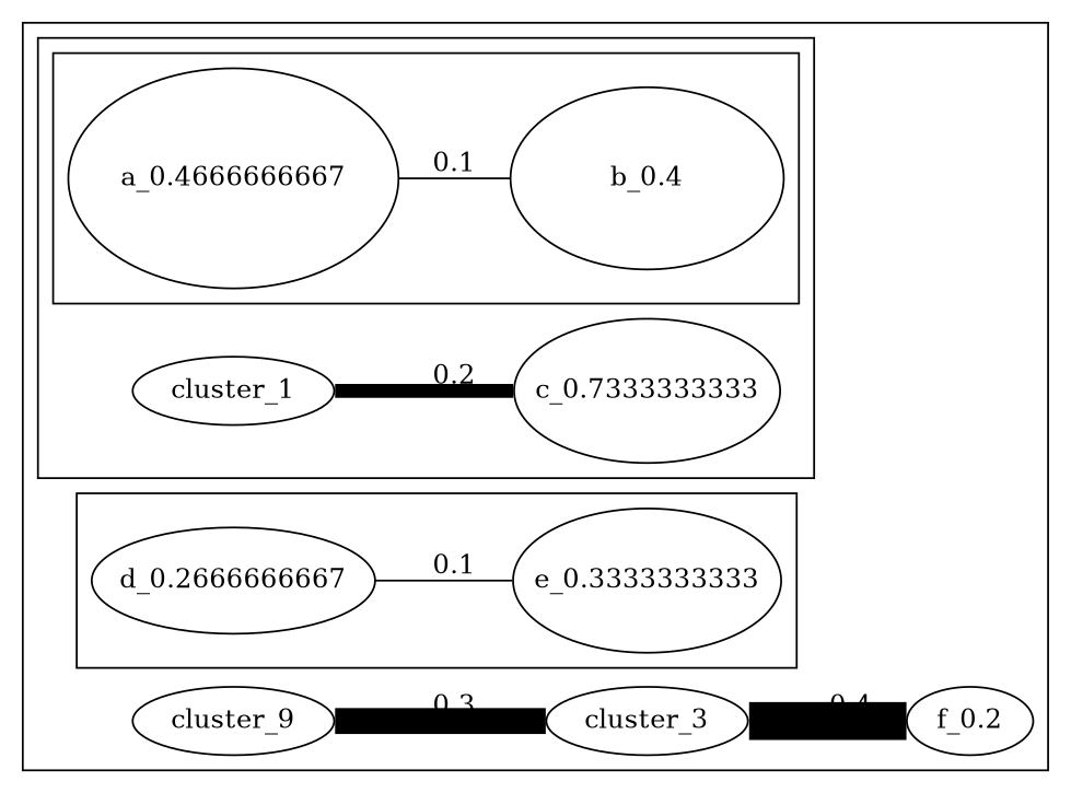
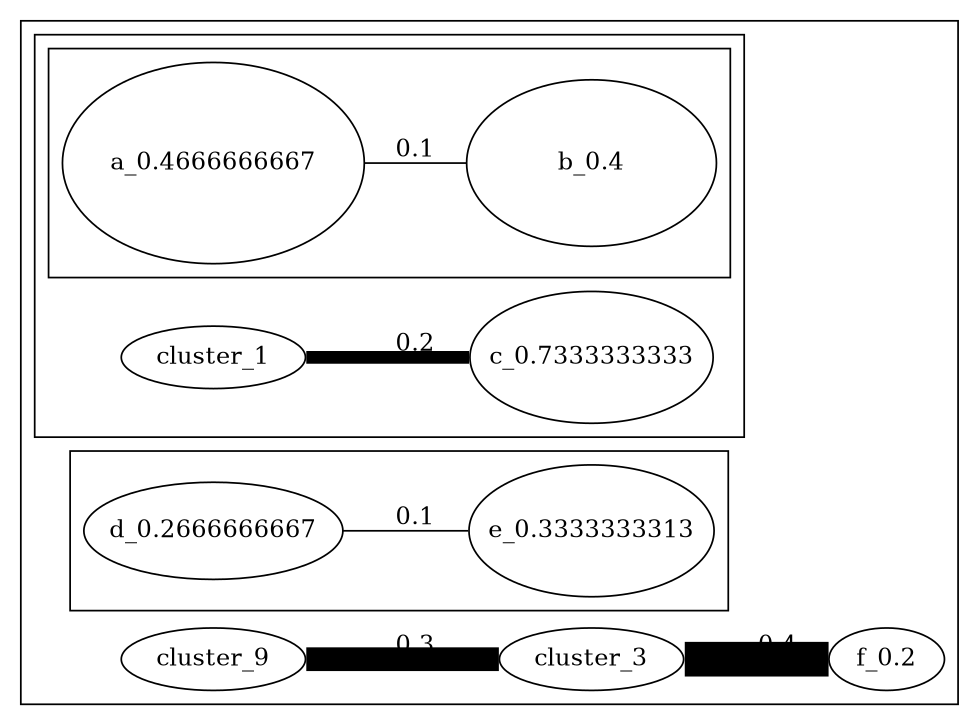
  digraph {
    rankdir=LR
    node [style="setlinewidth(1)"]
    edge [dir=none style="setlinewidth(1)"]
    n1 [height=1.6111111115 label="a_0.4666666667" width=2.4166666672500003]
    n2 [height=1.333333333 label="b_0.4" width=1.9999999995]
    n3 [height=1.0555555555 label="c_0.7333333333" width=1.5833333332500001]
    cluster_1 [style=""]
    n5 [height=0.777777778 label="d_0.2666666667" width=1.166666667]
-   n6 [height=1.0555555555 label="e_0.3333333333" width=1.5833333332500001]
+   n6 [height=1.0555555555 label="e_0.3333333313" width=1.5833333332500001]
    n7 [label=cluster_9 style=""]
    cluster_3 [style=""]
    n9 [height=0.5 label="f_0.2" width=0.75]
    subgraph cluster_1 {
      n7
      cluster_3
      n9
      subgraph cluster_2 {
        n3
        cluster_1
        subgraph cluster_3 {
          n1
          n2
        }
      }
      subgraph cluster_4 {
        n5
        n6
      }
    }
    n1 -> n2 [label=0.1]
    cluster_1 -> n3 [label=0.2 style="setlinewidth(7.333333333)"]
    n5 -> n6 [label=0.1]
    n7 -> cluster_3 [label=0.3 style="setlinewidth(13.66666667)"]
    cluster_3 -> n9 [label=0.4 style="setlinewidth(20)"]
  }
